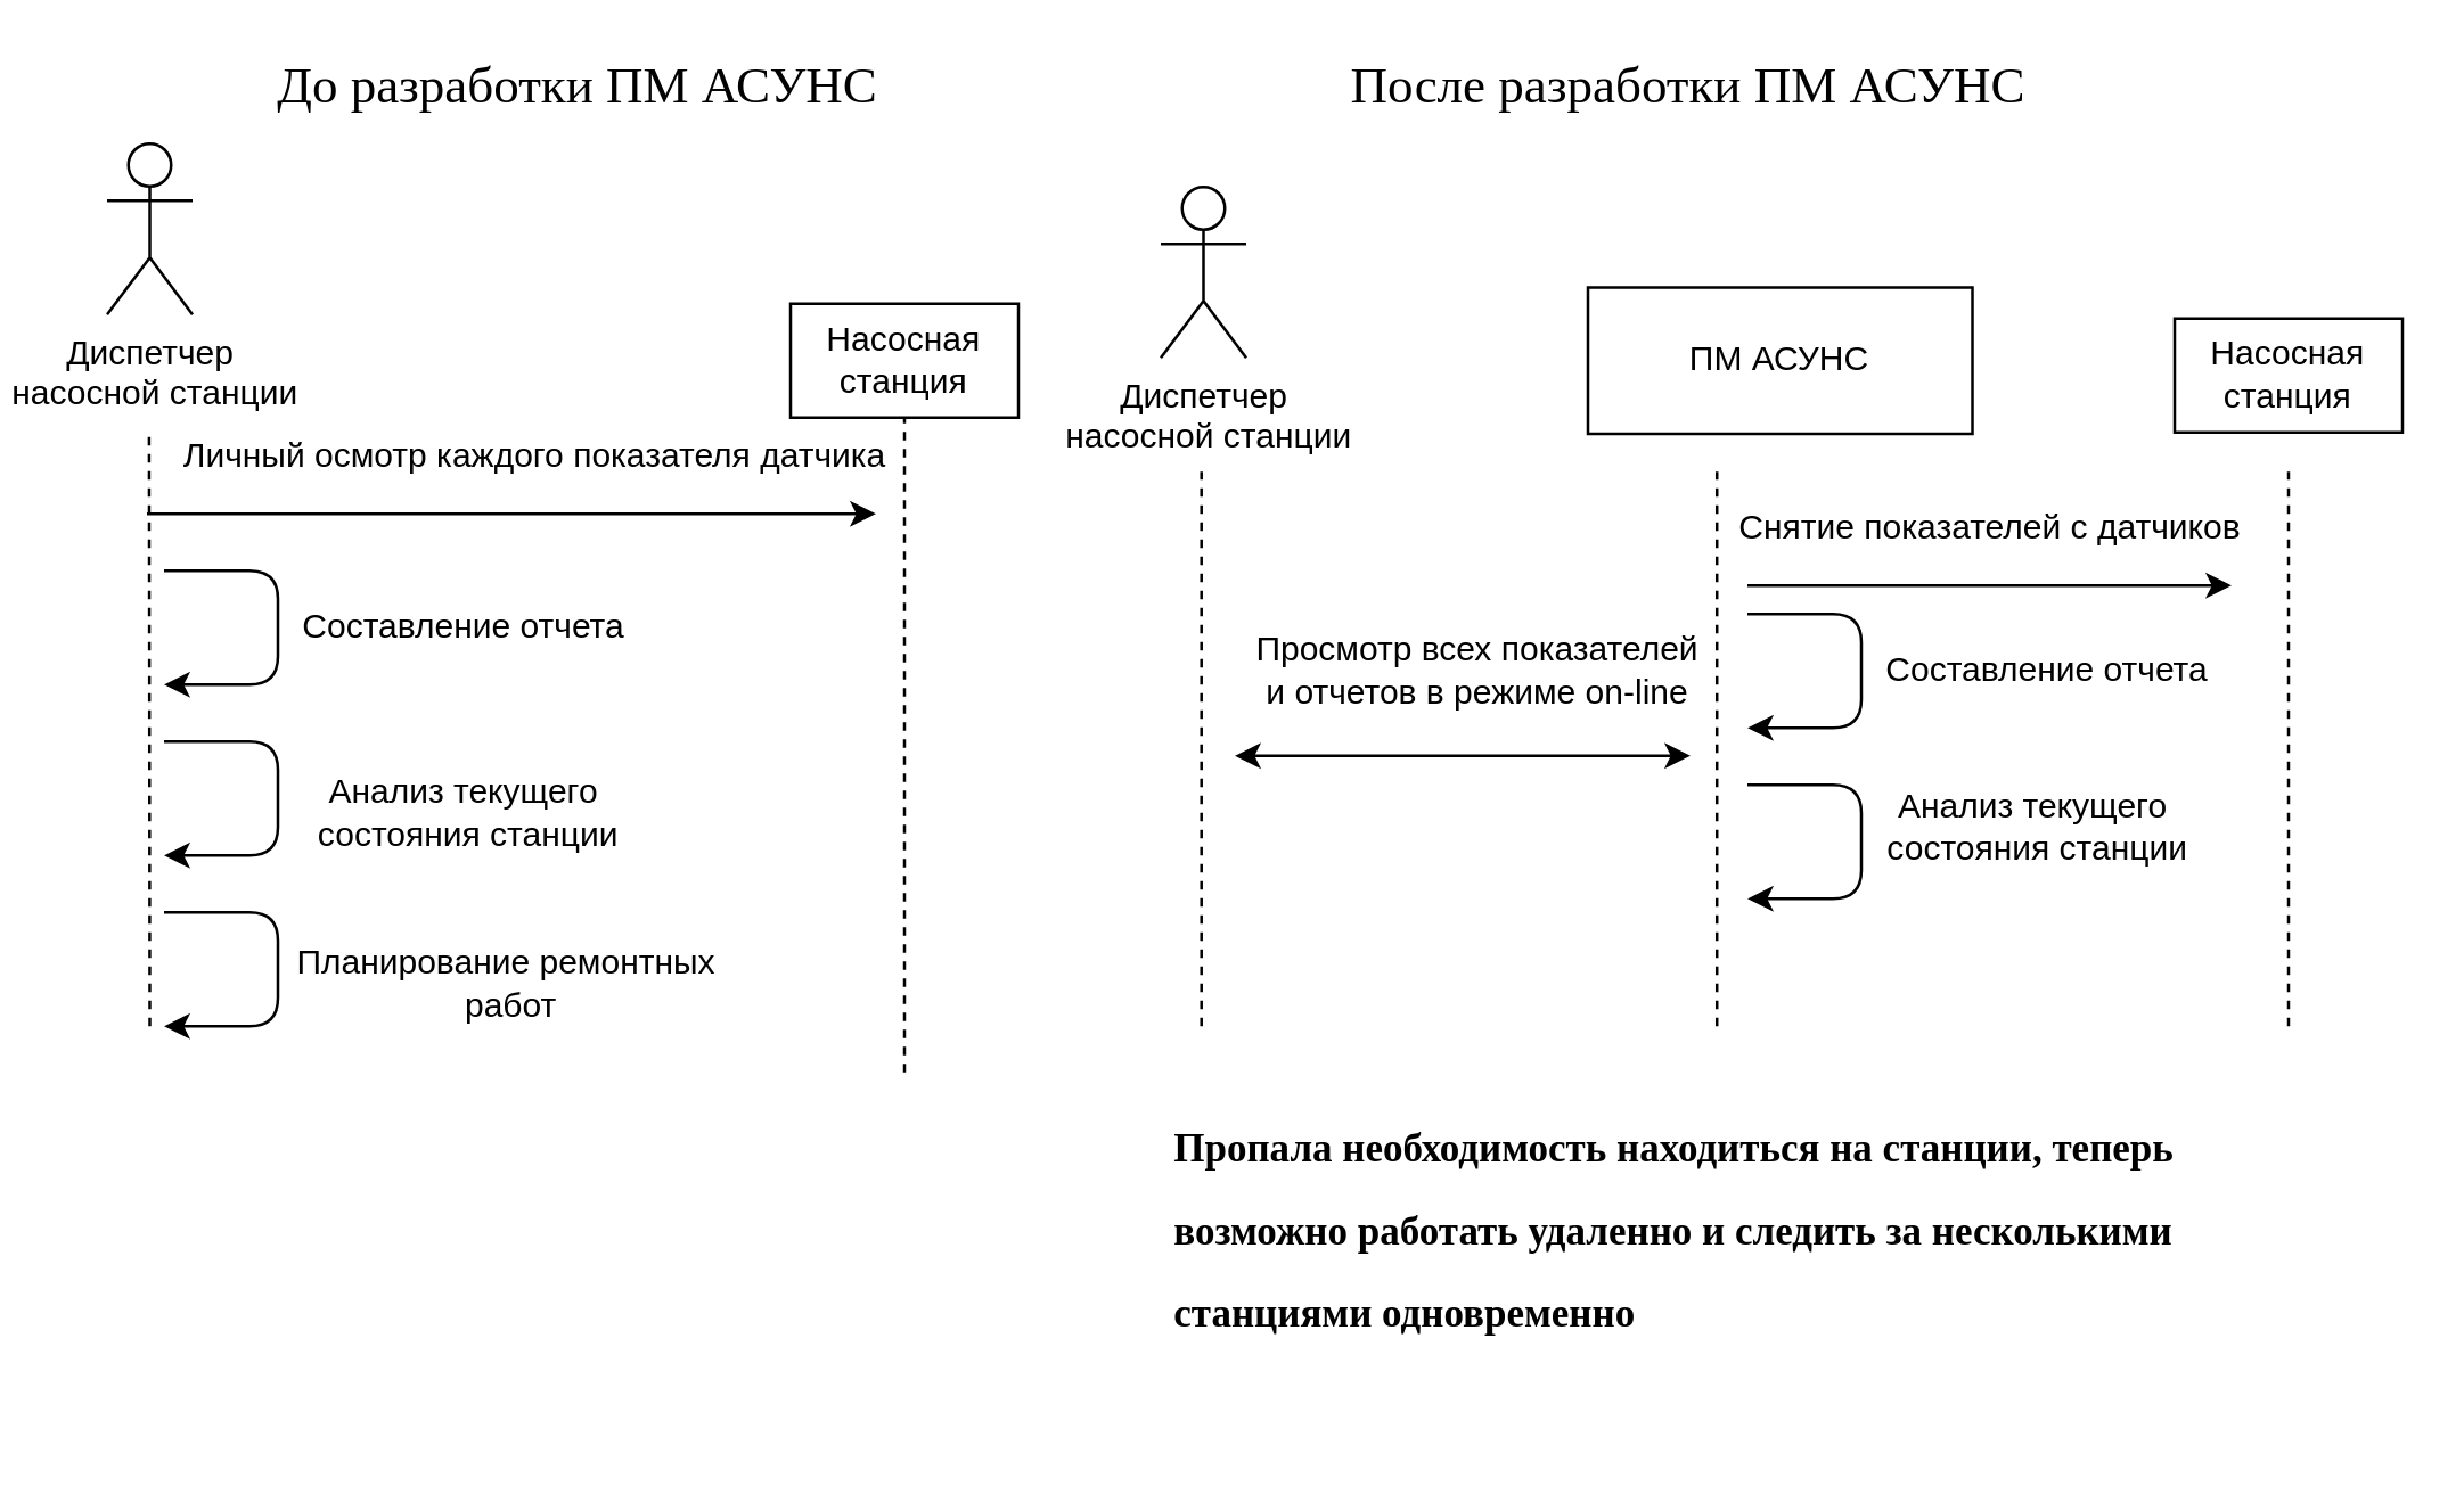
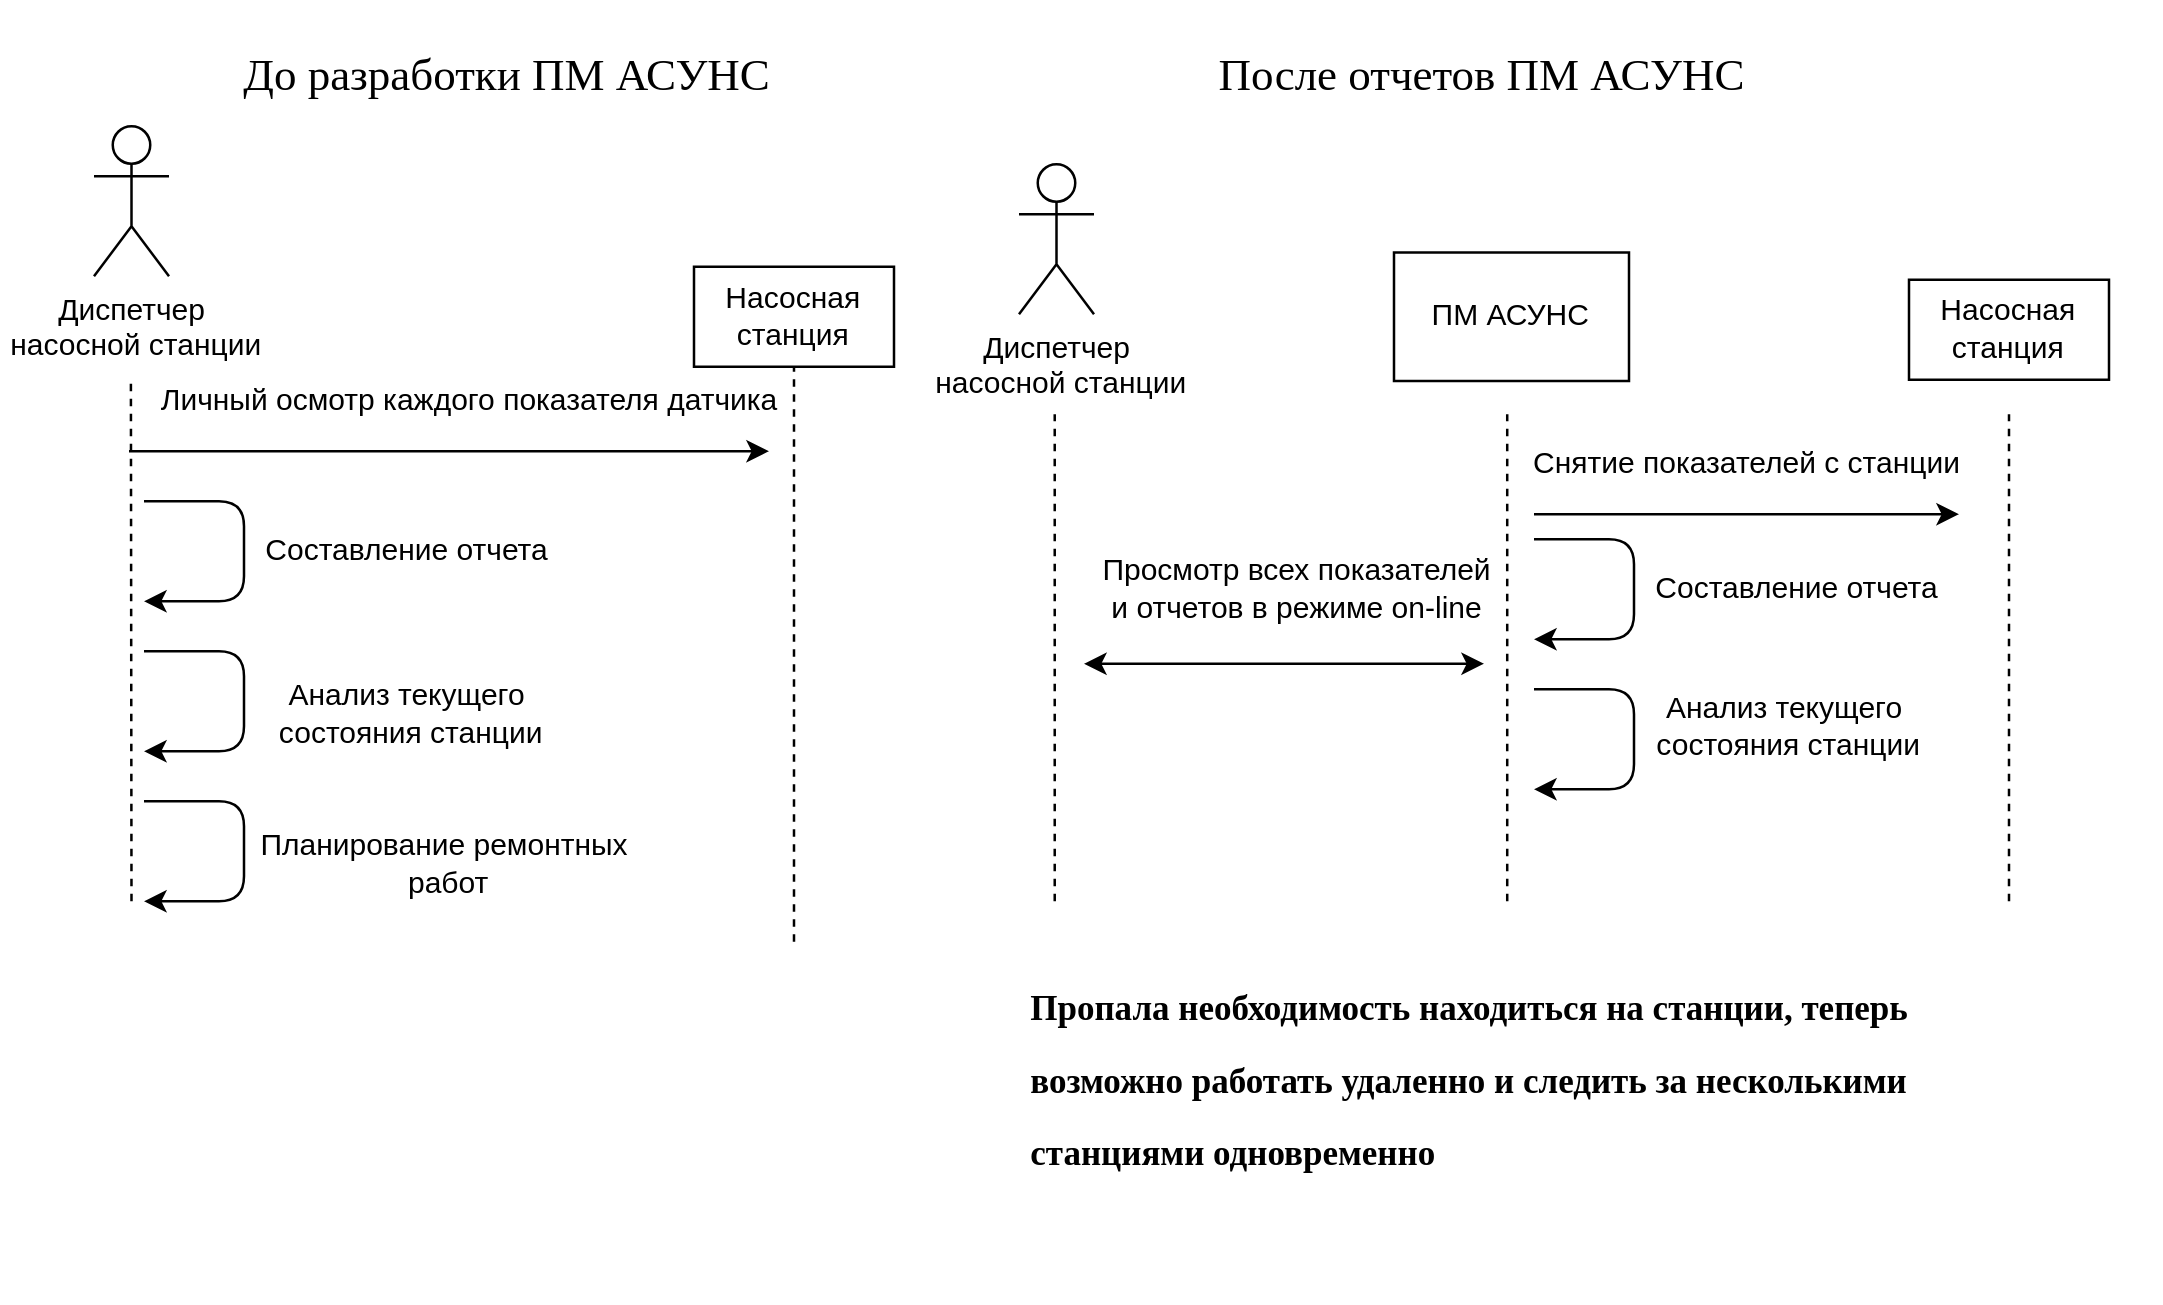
  <mxCell id="0" />
  <mxCell id="1" parent="0" />
  <mxCell id="2" value="Диспетчер&lt;br&gt;&amp;nbsp;насосной станции" style="shape=umlActor;verticalLabelPosition=bottom;labelBackgroundColor=#ffffff;verticalAlign=top;html=1;outlineConnect=0;" vertex="1" parent="1"><mxGeometry x="20" y="50" width="30" height="60" as="geometry" /></mxCell>
  <mxCell id="3" value="Диспетчер&lt;br&gt;&amp;nbsp;насосной станции" style="shape=umlActor;verticalLabelPosition=bottom;labelBackgroundColor=#ffffff;verticalAlign=top;html=1;outlineConnect=0;" vertex="1" parent="1"><mxGeometry x="390" y="65.2" width="30" height="60" as="geometry" /></mxCell>
  <mxCell id="4" value="" style="endArrow=none;dashed=1;html=1;" edge="1" parent="1"><mxGeometry width="50" height="50" relative="1" as="geometry"><mxPoint x="35" y="360" as="sourcePoint" /><mxPoint x="34.76" y="150" as="targetPoint" /></mxGeometry></mxCell>
  <mxCell id="5" value="" style="endArrow=none;dashed=1;html=1;" edge="1" parent="1"><mxGeometry width="50" height="50" relative="1" as="geometry"><mxPoint x="404.29" y="360" as="sourcePoint" /><mxPoint x="404.29" y="165.2" as="targetPoint" /></mxGeometry></mxCell>
  <mxCell id="6" value="&lt;font face=&quot;Times New Roman&quot; style=&quot;font-size: 18px&quot;&gt;До разработки ПМ АСУНС&lt;/font&gt;" style="text;html=1;align=center;verticalAlign=middle;resizable=0;points=[];autosize=1;" vertex="1" parent="1"><mxGeometry y="20" width="230" height="20" as="geometry" x="70" /></mxCell>
- <mxCell id="7" value="&lt;font face=&quot;Times New Roman&quot; style=&quot;font-size: 18px&quot;&gt;После разработки ПМ АСУНС&lt;/font&gt;" style="text;html=1;align=center;verticalAlign=middle;resizable=0;points=[];autosize=1;" vertex="1" parent="1"><mxGeometry x="450" y="20" width="250" height="20" as="geometry" /></mxCell>
+ <mxCell id="7" value="&lt;font face=&quot;Times New Roman&quot; style=&quot;font-size: 18px&quot;&gt;После отчетов ПМ АСУНС&lt;/font&gt;" style="text;html=1;align=center;verticalAlign=middle;resizable=0;points=[];autosize=1;" vertex="1" parent="1"><mxGeometry x="450" y="20" width="250" height="20" as="geometry" /></mxCell>
  <mxCell id="8" value="Насосная станция" style="rounded=0;whiteSpace=wrap;html=1;" vertex="1" parent="1"><mxGeometry x="260" y="106.2" width="80" height="40" as="geometry" /></mxCell>
  <mxCell id="9" value="" style="endArrow=none;dashed=1;html=1;" edge="1" parent="1"><mxGeometry width="50" height="50" relative="1" as="geometry"><mxPoint x="300" y="376.2" as="sourcePoint" /><mxPoint x="300" y="146.2" as="targetPoint" /></mxGeometry></mxCell>
  <mxCell id="10" value="" style="endArrow=classic;html=1;" edge="1" parent="1"><mxGeometry width="50" height="50" relative="1" as="geometry"><mxPoint x="34" y="180" as="sourcePoint" /><mxPoint x="290" y="180" as="targetPoint" /></mxGeometry></mxCell>
  <mxCell id="11" value="Личный осмотр каждого показателя датчика" style="text;html=1;align=center;verticalAlign=middle;resizable=0;points=[];autosize=1;" vertex="1" parent="1"><mxGeometry x="40" y="150" width="260" height="20" as="geometry" /></mxCell>
  <mxCell id="12" value="" style="edgeStyle=segmentEdgeStyle;endArrow=classic;html=1;" edge="1" parent="1"><mxGeometry width="50" height="50" relative="1" as="geometry"><mxPoint x="40" y="260" as="sourcePoint" /><mxPoint x="40" y="300" as="targetPoint" /><Array as="points"><mxPoint x="80" y="260" /><mxPoint x="80" y="300" /></Array></mxGeometry></mxCell>
  <mxCell id="13" value="" style="edgeStyle=segmentEdgeStyle;endArrow=classic;html=1;" edge="1" parent="1"><mxGeometry width="50" height="50" relative="1" as="geometry"><mxPoint x="40" y="200" as="sourcePoint" /><mxPoint x="40" y="240" as="targetPoint" /><Array as="points"><mxPoint x="80" y="200" /><mxPoint x="80" y="240" /></Array></mxGeometry></mxCell>
  <mxCell id="14" value="Составление отчета" style="text;html=1;align=center;verticalAlign=middle;resizable=0;points=[];autosize=1;" vertex="1" parent="1"><mxGeometry x="80" y="210" width="130" height="20" as="geometry" /></mxCell>
  <mxCell id="15" value="Анализ текущего&lt;br&gt;&amp;nbsp;состояния станции" style="text;html=1;align=center;verticalAlign=middle;resizable=0;points=[];autosize=1;" vertex="1" parent="1"><mxGeometry x="85" y="270" width="120" height="30" as="geometry" /></mxCell>
  <mxCell id="16" value="" style="edgeStyle=segmentEdgeStyle;endArrow=classic;html=1;" edge="1" parent="1"><mxGeometry width="50" height="50" relative="1" as="geometry"><mxPoint x="40" y="320" as="sourcePoint" /><mxPoint x="40" y="360" as="targetPoint" /><Array as="points"><mxPoint x="80" y="320" /><mxPoint x="80" y="360" /></Array></mxGeometry></mxCell>
  <mxCell id="17" value="Планирование ремонтных&lt;br&gt;&amp;nbsp;работ" style="text;html=1;align=center;verticalAlign=middle;resizable=0;points=[];autosize=1;" vertex="1" parent="1"><mxGeometry x="80" y="330" width="160" height="30" as="geometry" /></mxCell>
  <mxCell id="18" value="Насосная станция" style="rounded=0;whiteSpace=wrap;html=1;" vertex="1" parent="1"><mxGeometry x="746" y="111.4" width="80" height="40" as="geometry" /></mxCell>
  <mxCell id="19" value="" style="endArrow=none;dashed=1;html=1;" edge="1" parent="1"><mxGeometry width="50" height="50" relative="1" as="geometry"><mxPoint x="786" y="360" as="sourcePoint" /><mxPoint x="786" y="165.2" as="targetPoint" /></mxGeometry></mxCell>
- <mxCell id="20" value="ПМ АСУНС" style="rounded=0;whiteSpace=wrap;html=1;" vertex="1" parent="1"><mxGeometry x="540" y="100.5" width="135" height="51.4" as="geometry" /></mxCell>
+ <mxCell id="20" value="ПМ АСУНС" style="rounded=0;whiteSpace=wrap;html=1;" vertex="1" parent="1"><mxGeometry x="540" y="100.5" width="94" height="51.4" as="geometry" /></mxCell>
  <mxCell id="21" value="" style="endArrow=none;dashed=1;html=1;" edge="1" parent="1"><mxGeometry width="50" height="50" relative="1" as="geometry"><mxPoint x="585.29" y="360" as="sourcePoint" /><mxPoint x="585.29" y="165.2" as="targetPoint" /></mxGeometry></mxCell>
  <mxCell id="22" value="Просмотр всех показателей&lt;br&gt;и отчетов в режиме on-line" style="text;html=1;align=center;verticalAlign=middle;resizable=0;points=[];autosize=1;" vertex="1" parent="1"><mxGeometry x="416" y="220.2" width="170" height="30" as="geometry" /></mxCell>
  <mxCell id="23" value="" style="endArrow=classic;html=1;" edge="1" parent="1"><mxGeometry width="50" height="50" relative="1" as="geometry"><mxPoint x="596" y="205.2" as="sourcePoint" /><mxPoint x="766" y="205.2" as="targetPoint" /></mxGeometry></mxCell>
- <mxCell id="24" value="Снятие показателей с датчиков" style="text;html=1;align=center;verticalAlign=middle;resizable=0;points=[];autosize=1;" vertex="1" parent="1"><mxGeometry x="586" y="175.2" width="190" height="20" as="geometry" /></mxCell>
+ <mxCell id="24" value="Снятие показателей с станции" style="text;html=1;align=center;verticalAlign=middle;resizable=0;points=[];autosize=1;" vertex="1" parent="1"><mxGeometry x="586" y="175.2" width="190" height="20" as="geometry" /></mxCell>
  <mxCell id="25" value="" style="edgeStyle=segmentEdgeStyle;endArrow=classic;html=1;" edge="1" parent="1"><mxGeometry width="50" height="50" relative="1" as="geometry"><mxPoint x="596" y="275.2" as="sourcePoint" /><mxPoint x="596" y="315.2" as="targetPoint" /><Array as="points"><mxPoint x="636" y="275.2" /><mxPoint x="636" y="315.2" /></Array></mxGeometry></mxCell>
  <mxCell id="26" value="" style="edgeStyle=segmentEdgeStyle;endArrow=classic;html=1;" edge="1" parent="1"><mxGeometry width="50" height="50" relative="1" as="geometry"><mxPoint x="596" y="215.2" as="sourcePoint" /><mxPoint x="596" y="255.2" as="targetPoint" /><Array as="points"><mxPoint x="636" y="215.2" /><mxPoint x="636" y="255.2" /></Array></mxGeometry></mxCell>
  <mxCell id="27" value="Составление отчета" style="text;html=1;align=center;verticalAlign=middle;resizable=0;points=[];autosize=1;" vertex="1" parent="1"><mxGeometry x="636" y="225.2" width="130" height="20" as="geometry" /></mxCell>
  <mxCell id="28" value="Анализ текущего&lt;br&gt;&amp;nbsp;состояния станции" style="text;html=1;align=center;verticalAlign=middle;resizable=0;points=[];autosize=1;" vertex="1" parent="1"><mxGeometry x="636" y="275.2" width="120" height="30" as="geometry" /></mxCell>
  <mxCell id="29" value="" style="endArrow=classic;startArrow=classic;html=1;" edge="1" parent="1"><mxGeometry width="50" height="50" relative="1" as="geometry"><mxPoint x="416" y="265" as="sourcePoint" /><mxPoint x="576" y="265" as="targetPoint" /></mxGeometry></mxCell>
  <mxCell id="30" value="&lt;h1&gt;&lt;font style=&quot;font-size: 14px&quot; face=&quot;Times New Roman&quot;&gt;Пропала необходимость находиться на станции, теперь возможно работать удаленно и следить за несколькими станциями одновременно&lt;/font&gt;&lt;/h1&gt;" style="text;html=1;strokeColor=none;fillColor=none;spacing=5;spacingTop=-20;whiteSpace=wrap;overflow=hidden;rounded=0;" vertex="1" parent="1"><mxGeometry x="390" y="380" width="394" height="120" as="geometry" /></mxCell>
